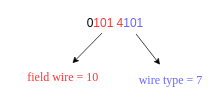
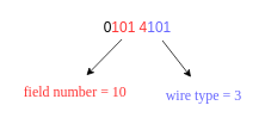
  <mxCell id="0" />
  <mxCell id="1" parent="0" />
  <mxCell id="2" value="0&lt;font color=&quot;#ff3333&quot;&gt;101 4&lt;/font&gt;&lt;font color=&quot;#6666ff&quot;&gt;101&amp;nbsp;&lt;/font&gt;" style="text;html=1;align=center;verticalAlign=middle;resizable=0;points=[];autosize=1;strokeColor=none;fillColor=none;fontSize=16;" vertex="1" parent="1"><mxGeometry x="105" y="20" width="100" height="20" as="geometry" /></mxCell>
  <mxCell id="3" value="" style="endArrow=classic;html=1;rounded=0;shadow=0;fontSize=16;fontColor=#6666FF;fontFamily=Times New Roman;exitX=0.306;exitY=1.18;exitDx=0;exitDy=0;exitPerimeter=0;" edge="1" parent="1" source="2"><mxGeometry width="50" height="50" relative="1" as="geometry"><mxPoint x="60" y="123" as="sourcePoint" /><mxPoint x="96" y="84" as="targetPoint" /></mxGeometry></mxCell>
  <mxCell id="4" value="" style="endArrow=classic;html=1;rounded=0;shadow=0;fontSize=16;fontColor=#6666FF;fontFamily=Times New Roman;" edge="1" parent="1"><mxGeometry width="50" height="50" relative="1" as="geometry"><mxPoint x="181" y="45" as="sourcePoint" /><mxPoint x="213" y="86" as="targetPoint" /></mxGeometry></mxCell>
- <mxCell id="5" value="&lt;font color=&quot;#6666ff&quot;&gt;wire type = 7&lt;/font&gt;" style="text;html=1;align=center;verticalAlign=middle;resizable=0;points=[];autosize=1;strokeColor=none;fillColor=none;fontSize=16;fontFamily=Times New Roman;fontColor=#000000;" vertex="1" parent="1"><mxGeometry x="179" y="94" width="95" height="23" as="geometry" /></mxCell>
- <mxCell id="6" value="&lt;font color=&quot;#ff3333&quot;&gt;field wire = 10&lt;/font&gt;" style="text;html=1;align=center;verticalAlign=middle;resizable=0;points=[];autosize=1;strokeColor=none;fillColor=none;fontSize=16;fontFamily=Times New Roman;fontColor=#000000;" vertex="1" parent="1"><mxGeometry x="20" y="90" width="125" height="23" as="geometry" /></mxCell>
+ <mxCell id="5" value="&lt;font color=&quot;#6666ff&quot;&gt;wire type = 3&lt;/font&gt;" style="text;html=1;align=center;verticalAlign=middle;resizable=0;points=[];autosize=1;strokeColor=none;fillColor=none;fontSize=16;fontFamily=Times New Roman;fontColor=#000000;" vertex="1" parent="1"><mxGeometry x="179" y="94" width="95" height="23" as="geometry" /></mxCell>
+ <mxCell id="6" value="&lt;font color=&quot;#ff3333&quot;&gt;field number = 10&lt;/font&gt;" style="text;html=1;align=center;verticalAlign=middle;resizable=0;points=[];autosize=1;strokeColor=none;fillColor=none;fontSize=16;fontFamily=Times New Roman;fontColor=#000000;" vertex="1" parent="1"><mxGeometry x="20" y="90" width="125" height="23" as="geometry" /></mxCell>
